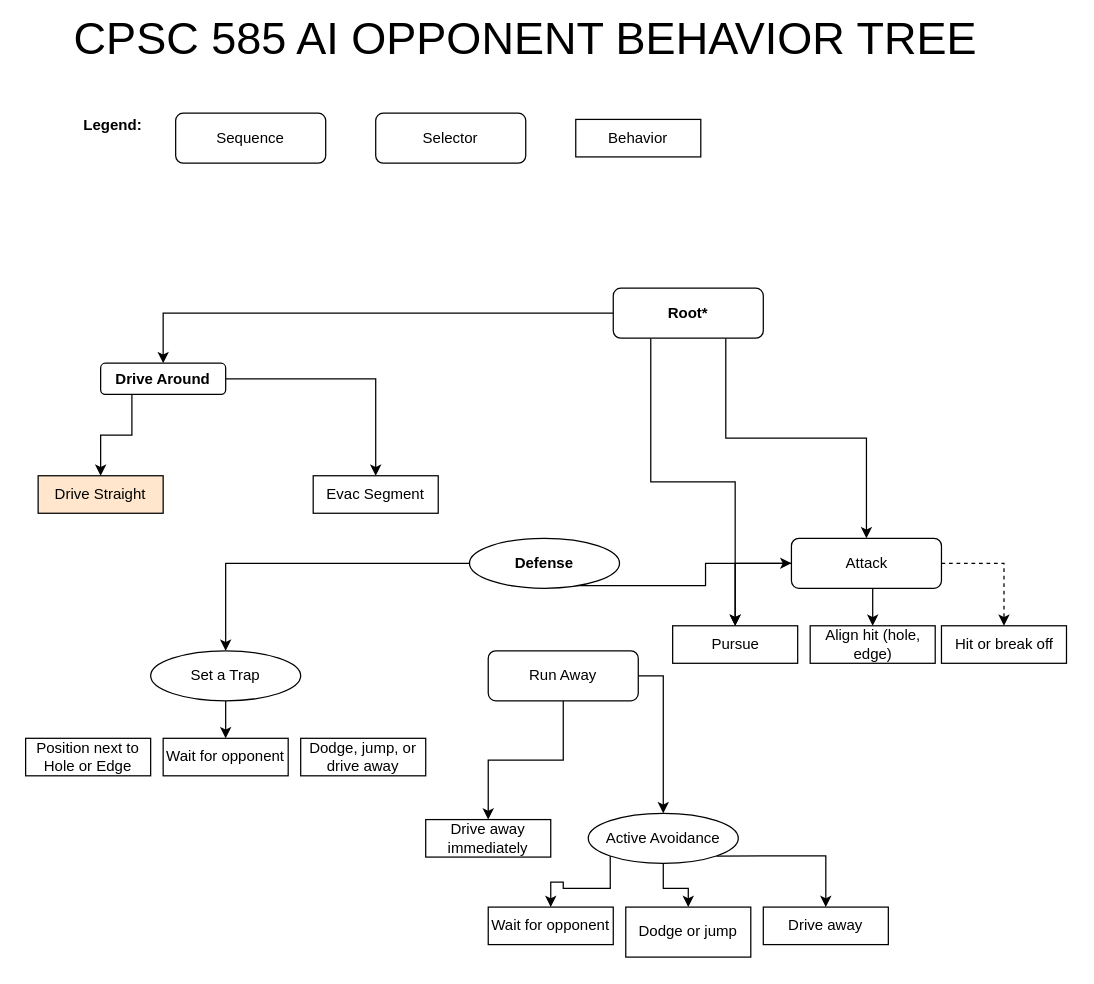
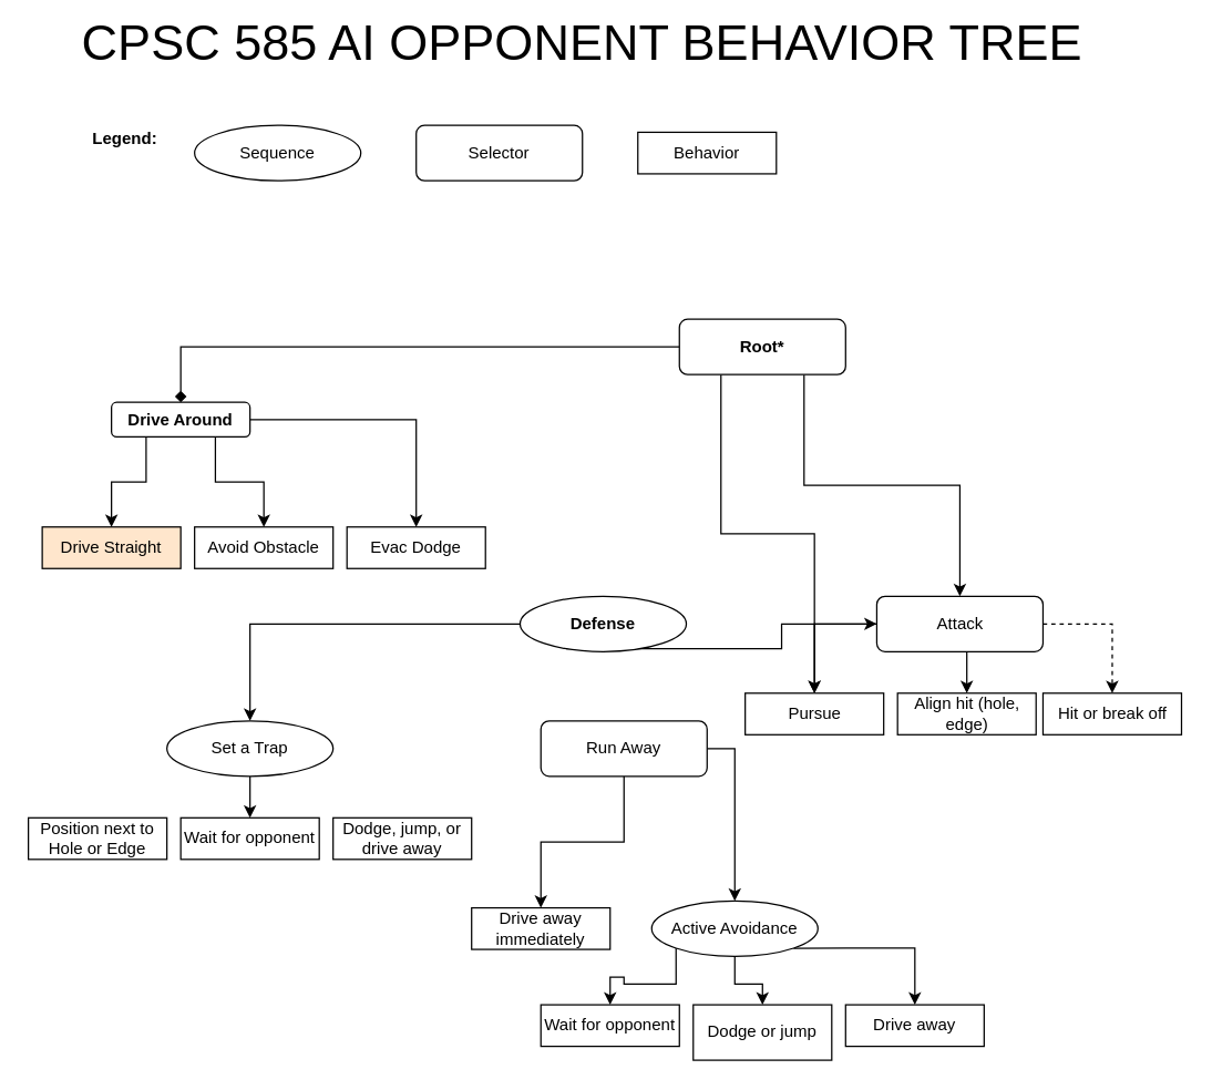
  <mxCell id="0" />
  <mxCell id="1" parent="0" />
  <mxCell id="2" value="&lt;font style=&quot;font-size: 36px&quot;&gt;CPSC 585 AI OPPONENT BEHAVIOR TREE&lt;/font&gt;" style="text;html=1;strokeColor=none;fillColor=none;align=center;verticalAlign=middle;whiteSpace=wrap;rounded=0;" vertex="1" parent="1"><mxGeometry x="40" y="20" width="760" height="20" as="geometry" /></mxCell>
  <mxCell id="3" value="&lt;b&gt;Legend:&lt;/b&gt;" style="text;html=1;strokeColor=none;fillColor=none;align=center;verticalAlign=middle;whiteSpace=wrap;rounded=0;" vertex="1" parent="1"><mxGeometry x="60" y="90" width="60" height="20" as="geometry" /></mxCell>
- <mxCell id="4" value="Sequence" style="whiteSpace=wrap;html=1;rounded=1;" vertex="1" parent="1"><mxGeometry x="140" y="90" width="120" height="40" as="geometry" /></mxCell>
+ <mxCell id="4" value="Sequence" style="ellipse;whiteSpace=wrap;html=1;" vertex="1" parent="1"><mxGeometry x="140" y="90" width="120" height="40" as="geometry" /></mxCell>
  <mxCell id="5" value="Selector" style="rounded=1;whiteSpace=wrap;html=1;" vertex="1" parent="1"><mxGeometry x="300" y="90" width="120" height="40" as="geometry" /></mxCell>
  <mxCell id="6" value="Behavior" style="rounded=0;whiteSpace=wrap;html=1;" vertex="1" parent="1"><mxGeometry x="460" y="95" width="100" height="30" as="geometry" /></mxCell>
  <mxCell id="7" style="edgeStyle=orthogonalEdgeStyle;rounded=0;orthogonalLoop=1;jettySize=auto;html=1;exitX=0.25;exitY=1;exitDx=0;exitDy=0;" edge="1" parent="1" source="10" target="37"><mxGeometry relative="1" as="geometry" /></mxCell>
- <mxCell id="8" style="edgeStyle=orthogonalEdgeStyle;rounded=0;orthogonalLoop=1;jettySize=auto;html=1;exitX=0;exitY=0.5;exitDx=0;exitDy=0;entryX=0.5;entryY=0;entryDx=0;entryDy=0;" edge="1" parent="1" source="10" target="17"><mxGeometry relative="1" as="geometry" /></mxCell>
+ <mxCell id="8" style="edgeStyle=orthogonalEdgeStyle;rounded=0;orthogonalLoop=1;jettySize=auto;html=1;exitX=0;exitY=0.5;exitDx=0;exitDy=0;entryX=0.5;entryY=0;entryDx=0;entryDy=0;endArrow=diamond;" edge="1" parent="1" source="10" target="17"><mxGeometry relative="1" as="geometry" /></mxCell>
  <mxCell id="9" style="edgeStyle=orthogonalEdgeStyle;rounded=0;orthogonalLoop=1;jettySize=auto;html=1;exitX=0.75;exitY=1;exitDx=0;exitDy=0;entryX=0.5;entryY=0;entryDx=0;entryDy=0;" edge="1" parent="1" source="10" target="43"><mxGeometry relative="1" as="geometry" /></mxCell>
  <mxCell id="10" value="&lt;b&gt;Root*&lt;/b&gt;" style="rounded=1;whiteSpace=wrap;html=1;" vertex="1" parent="1"><mxGeometry x="490" y="230" width="120" height="40" as="geometry" /></mxCell>
  <mxCell id="11" style="edgeStyle=orthogonalEdgeStyle;rounded=0;orthogonalLoop=1;jettySize=auto;html=1;exitX=0;exitY=0.5;exitDx=0;exitDy=0;entryX=0.5;entryY=0;entryDx=0;entryDy=0;" edge="1" parent="1" source="13" target="23"><mxGeometry relative="1" as="geometry" /></mxCell>
  <mxCell id="12" style="edgeStyle=orthogonalEdgeStyle;rounded=0;orthogonalLoop=1;jettySize=auto;html=1;exitX=0.25;exitY=1;exitDx=0;exitDy=0;" edge="1" parent="1" source="13" target="43"><mxGeometry relative="1" as="geometry" /></mxCell>
  <mxCell id="13" value="&lt;b&gt;Defense&lt;/b&gt;" style="ellipse;whiteSpace=wrap;html=1;" vertex="1" parent="1"><mxGeometry x="375" y="430" width="120" height="40" as="geometry" /></mxCell>
  <mxCell id="14" style="edgeStyle=orthogonalEdgeStyle;rounded=0;orthogonalLoop=1;jettySize=auto;html=1;exitX=0.25;exitY=1;exitDx=0;exitDy=0;entryX=0.5;entryY=0;entryDx=0;entryDy=0;" edge="1" parent="1" source="17" target="18"><mxGeometry relative="1" as="geometry" /></mxCell>
+ <mxCell id="15" style="edgeStyle=orthogonalEdgeStyle;rounded=0;orthogonalLoop=1;jettySize=auto;html=1;exitX=0.75;exitY=1;exitDx=0;exitDy=0;entryX=0.5;entryY=0;entryDx=0;entryDy=0;" edge="1" parent="1" source="17" target="19"><mxGeometry relative="1" as="geometry" /></mxCell>
  <mxCell id="16" style="edgeStyle=orthogonalEdgeStyle;rounded=0;orthogonalLoop=1;jettySize=auto;html=1;exitX=1;exitY=0.5;exitDx=0;exitDy=0;entryX=0.5;entryY=0;entryDx=0;entryDy=0;" edge="1" parent="1" source="17" target="20"><mxGeometry relative="1" as="geometry" /></mxCell>
  <mxCell id="17" value="&lt;b&gt;Drive Around&lt;/b&gt;" style="rounded=1;whiteSpace=wrap;html=1;" vertex="1" parent="1"><mxGeometry x="80" y="290" width="100" height="25" as="geometry" /></mxCell>
  <mxCell id="18" value="Drive Straight" style="rounded=0;whiteSpace=wrap;html=1;fillColor=#ffe6cc;" vertex="1" parent="1"><mxGeometry x="30" y="380" width="100" height="30" as="geometry" /></mxCell>
- <mxCell id="20" value="Evac Segment" style="rounded=0;whiteSpace=wrap;html=1;" vertex="1" parent="1"><mxGeometry x="250" y="380" width="100" height="30" as="geometry" /></mxCell>
+ <mxCell id="19" value="Avoid Obstacle" style="rounded=0;whiteSpace=wrap;html=1;" vertex="1" parent="1"><mxGeometry x="140" y="380" width="100" height="30" as="geometry" /></mxCell>
+ <mxCell id="20" value="Evac Dodge" style="rounded=0;whiteSpace=wrap;html=1;" vertex="1" parent="1"><mxGeometry x="250" y="380" width="100" height="30" as="geometry" /></mxCell>
  <mxCell id="21" value="Wait for opponent" style="rounded=0;whiteSpace=wrap;html=1;" vertex="1" parent="1"><mxGeometry x="130" y="590" width="100" height="30" as="geometry" /></mxCell>
  <mxCell id="22" style="edgeStyle=orthogonalEdgeStyle;rounded=0;orthogonalLoop=1;jettySize=auto;html=1;exitX=0.5;exitY=1;exitDx=0;exitDy=0;entryX=0.5;entryY=0;entryDx=0;entryDy=0;" edge="1" parent="1" source="23" target="21"><mxGeometry relative="1" as="geometry" /></mxCell>
  <mxCell id="23" value="Set a Trap" style="ellipse;whiteSpace=wrap;html=1;" vertex="1" parent="1"><mxGeometry x="120" y="520" width="120" height="40" as="geometry" /></mxCell>
  <mxCell id="24" value="Position next to Hole or Edge" style="rounded=0;whiteSpace=wrap;html=1;" vertex="1" parent="1"><mxGeometry y="590" width="100" height="30" as="geometry" x="20" /></mxCell>
  <mxCell id="25" value="Dodge, jump, or drive away" style="rounded=0;whiteSpace=wrap;html=1;" vertex="1" parent="1"><mxGeometry x="240" y="590" width="100" height="30" as="geometry" /></mxCell>
  <mxCell id="26" style="edgeStyle=orthogonalEdgeStyle;rounded=0;orthogonalLoop=1;jettySize=auto;html=1;exitX=0.5;exitY=1;exitDx=0;exitDy=0;entryX=0.5;entryY=0;entryDx=0;entryDy=0;" edge="1" parent="1" source="28" target="29"><mxGeometry relative="1" as="geometry" /></mxCell>
  <mxCell id="27" style="edgeStyle=orthogonalEdgeStyle;rounded=0;orthogonalLoop=1;jettySize=auto;html=1;exitX=1;exitY=0.5;exitDx=0;exitDy=0;entryX=0.5;entryY=0;entryDx=0;entryDy=0;" edge="1" parent="1" source="28" target="33"><mxGeometry relative="1" as="geometry" /></mxCell>
  <mxCell id="28" value="Run Away" style="rounded=1;whiteSpace=wrap;html=1;" vertex="1" parent="1"><mxGeometry x="390" y="520" width="120" height="40" as="geometry" /></mxCell>
  <mxCell id="29" value="Drive away immediately" style="rounded=0;whiteSpace=wrap;html=1;" vertex="1" parent="1"><mxGeometry x="340" y="655" width="100" height="30" as="geometry" /></mxCell>
  <mxCell id="30" style="edgeStyle=orthogonalEdgeStyle;rounded=0;orthogonalLoop=1;jettySize=auto;html=1;exitX=0.5;exitY=1;exitDx=0;exitDy=0;entryX=0.5;entryY=0;entryDx=0;entryDy=0;" edge="1" parent="1" source="33" target="35"><mxGeometry relative="1" as="geometry" /></mxCell>
  <mxCell id="31" style="edgeStyle=orthogonalEdgeStyle;rounded=0;orthogonalLoop=1;jettySize=auto;html=1;exitX=0;exitY=1;exitDx=0;exitDy=0;entryX=0.5;entryY=0;entryDx=0;entryDy=0;" edge="1" parent="1" source="33" target="34"><mxGeometry relative="1" as="geometry" /></mxCell>
  <mxCell id="32" style="edgeStyle=orthogonalEdgeStyle;rounded=0;orthogonalLoop=1;jettySize=auto;html=1;exitX=1;exitY=1;exitDx=0;exitDy=0;entryX=0.5;entryY=0;entryDx=0;entryDy=0;" edge="1" parent="1" source="33" target="36"><mxGeometry relative="1" as="geometry" /></mxCell>
  <mxCell id="33" value="Active Avoidance" style="ellipse;whiteSpace=wrap;html=1;" vertex="1" parent="1"><mxGeometry x="470" y="650" width="120" height="40" as="geometry" /></mxCell>
  <mxCell id="34" value="Wait for opponent" style="rounded=0;whiteSpace=wrap;html=1;" vertex="1" parent="1"><mxGeometry x="390" y="725" width="100" height="30" as="geometry" /></mxCell>
  <mxCell id="35" value="Dodge or jump" style="rounded=0;whiteSpace=wrap;html=1;" vertex="1" parent="1"><mxGeometry x="500" y="725" width="100" height="40" as="geometry" /></mxCell>
  <mxCell id="36" value="Drive away" style="rounded=0;whiteSpace=wrap;html=1;" vertex="1" parent="1"><mxGeometry x="610" y="725" width="100" height="30" as="geometry" /></mxCell>
  <mxCell id="37" value="Pursue" style="rounded=0;whiteSpace=wrap;html=1;" vertex="1" parent="1"><mxGeometry x="537.5" y="500" width="100" height="30" as="geometry" /></mxCell>
  <mxCell id="38" value="Align hit (hole, edge)" style="rounded=0;whiteSpace=wrap;html=1;" vertex="1" parent="1"><mxGeometry x="647.5" y="500" width="100" height="30" as="geometry" /></mxCell>
  <mxCell id="39" value="Hit or break off" style="rounded=0;whiteSpace=wrap;html=1;" vertex="1" parent="1"><mxGeometry x="752.5" y="500" width="100" height="30" as="geometry" /></mxCell>
  <mxCell id="40" style="edgeStyle=orthogonalEdgeStyle;rounded=0;orthogonalLoop=1;jettySize=auto;html=1;exitX=0.5;exitY=1;exitDx=0;exitDy=0;entryX=0.5;entryY=0;entryDx=0;entryDy=0;" edge="1" parent="1" source="43" target="38"><mxGeometry relative="1" as="geometry" /></mxCell>
  <mxCell id="41" style="edgeStyle=orthogonalEdgeStyle;rounded=0;orthogonalLoop=1;jettySize=auto;html=1;exitX=0;exitY=0.5;exitDx=0;exitDy=0;entryX=0.5;entryY=0;entryDx=0;entryDy=0;" edge="1" parent="1" source="43" target="37"><mxGeometry relative="1" as="geometry" /></mxCell>
  <mxCell id="42" style="edgeStyle=orthogonalEdgeStyle;rounded=0;orthogonalLoop=1;jettySize=auto;html=1;exitX=1;exitY=0.5;exitDx=0;exitDy=0;entryX=0.5;entryY=0;entryDx=0;entryDy=0;dashed=1;" edge="1" parent="1" source="43" target="39"><mxGeometry relative="1" as="geometry" /></mxCell>
  <mxCell id="43" value="Attack" style="whiteSpace=wrap;html=1;rounded=1;" vertex="1" parent="1"><mxGeometry x="632.5" y="430" width="120" height="40" as="geometry" /></mxCell>
